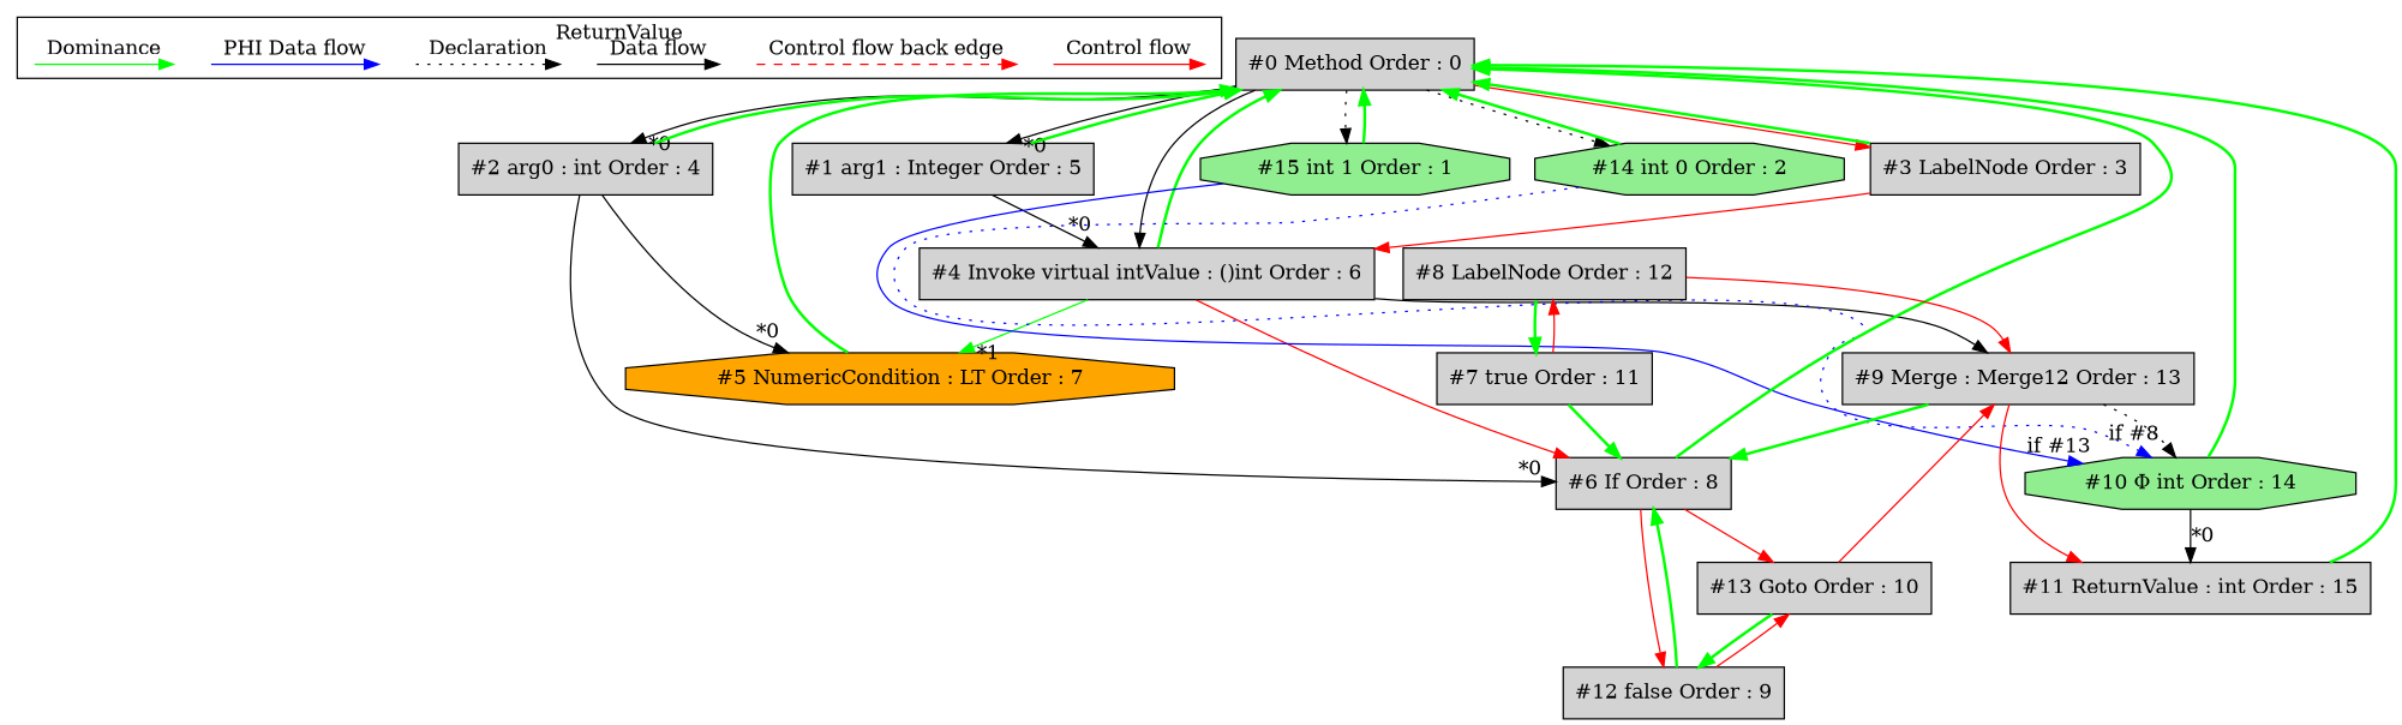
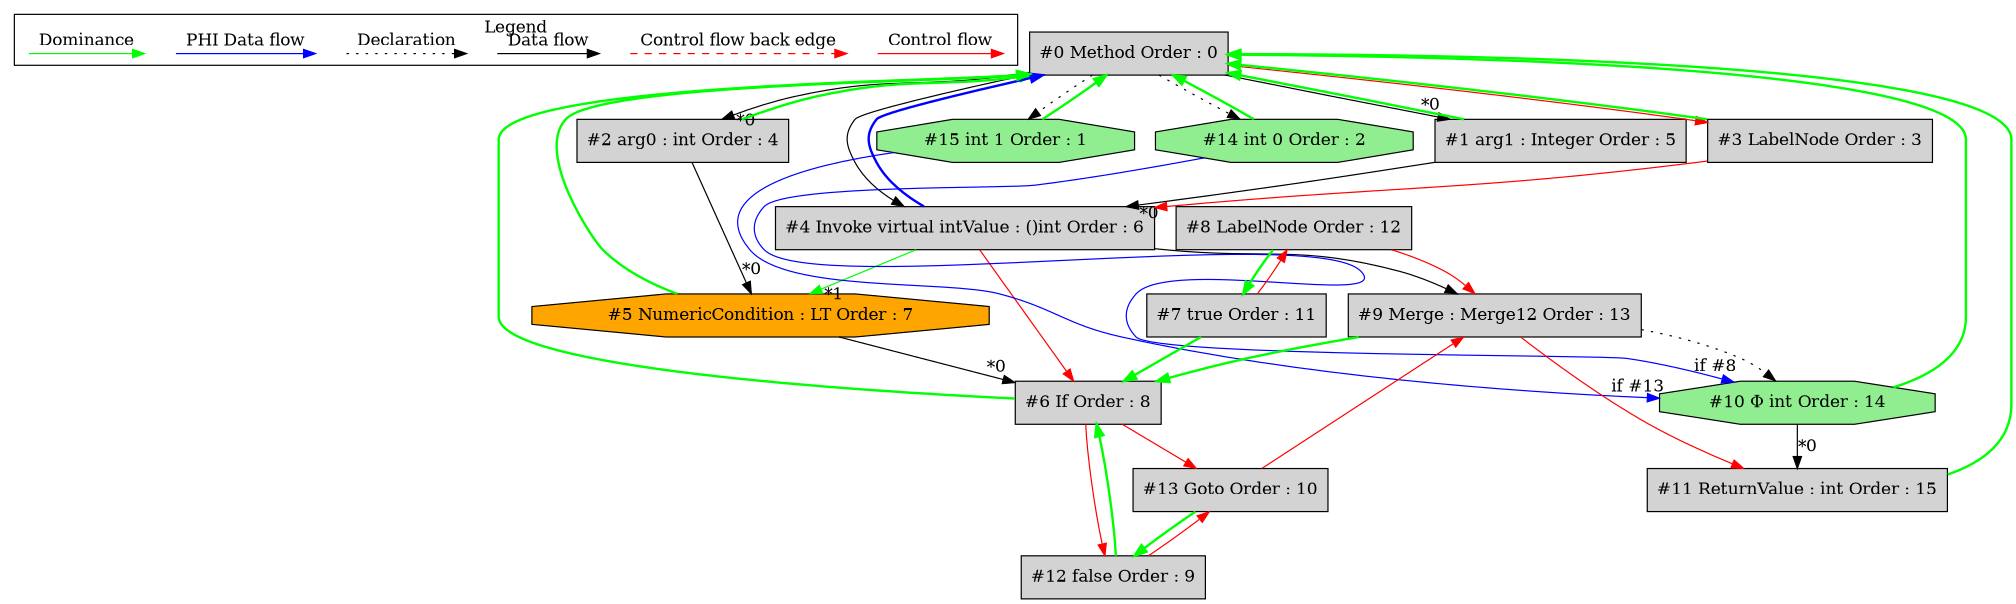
  digraph {
    ordering=in
    node [shape=point style=filled]
    edge [color=green]
    c0 [style=invis]
    c1 [style=invis]
    c2 [style=invis]
    c3 [style=invis]
    d0 [style=invis]
    d1 [style=invis]
    d2 [style=invis]
    d3 [style=invis]
    d4 [style=invis]
    d5 [style=invis]
    d6 [style=invis]
    d7 [style=invis]
    n13 [fillcolor=lightgrey label="#0 Method Order : 0" shape=box]
    n14 [fillcolor=lightgrey label="#1 arg1 : Integer Order : 5" shape=box]
    n15 [fillcolor=lightgrey label="#2 arg0 : int Order : 4" shape=box]
    n16 [fillcolor=lightgrey label="#3 LabelNode Order : 3" shape=box]
    n17 [fillcolor=lightgrey label="#4 Invoke virtual intValue : ()int Order : 6" shape=box]
    n18 [fillcolor=lightgreen label="#15 int 1 Order : 1" shape=octagon]
    n19 [fillcolor=lightgreen label="#14 int 0 Order : 2" shape=octagon]
    n20 [fillcolor=orange label="#5 NumericCondition : LT Order : 7" shape=octagon]
    n21 [fillcolor=lightgrey label="#6 If Order : 8" shape=box]
    n22 [fillcolor=lightgrey label="#9 Merge : Merge12 Order : 13" shape=box]
    n23 [fillcolor=lightgreen label="#10 Φ int Order : 14" shape=octagon]
    n24 [fillcolor=lightgrey label="#12 false Order : 9" shape=box]
    n25 [fillcolor=lightgrey label="#13 Goto Order : 10" shape=box]
    n26 [fillcolor=lightgrey label="#11 ReturnValue : int Order : 15" shape=box]
    n27 [fillcolor=lightgrey label="#7 true Order : 11" shape=box]
    n28 [fillcolor=lightgrey label="#8 LabelNode Order : 12" shape=box]
    subgraph cluster_1 {
-     label=ReturnValue
+     label=Legend
      subgraph sub_2 {
        label=Legend
        rank=same
        c0
        c1
        c2
        c3
        d0
        d1
        d2
        d3
        d4
        d5
        d6
        d7
      }
    }
    c0 -> c1 [color=red label="Control flow" style=solid]
    c2 -> c3 [color=red label="Control flow back edge" style=dashed]
    d0 -> d1 [label="Data flow" color=""]
    d2 -> d3 [label=Declaration style=dotted color=""]
    d4 -> d5 [color=blue label="PHI Data flow"]
    d6 -> d7 [label=Dominance]
    n13 -> n14 [headlabel="*0" labeldistance=2 color=""]
    n13 -> n15 [headlabel="*0" labeldistance=2 color=""]
    n13 -> n16 [color=red fontcolor=red labeldistance=2]
    n13 -> n17 [color=""]
    n13 -> n18 [style=dotted color=""]
    n13 -> n19 [style=dotted color=""]
    n14 -> n13 [dir=forward penwidth=2]
    n14 -> n17 [headlabel="*0" labeldistance=2 color=""]
    n15 -> n13 [dir=forward penwidth=2]
    n15 -> n20 [headlabel="*0" labeldistance=2 color=""]
    n16 -> n13 [dir=forward penwidth=2]
    n16 -> n17 [color=red fontcolor=red labeldistance=2]
-   n17 -> n13 [dir=forward penwidth=2]
+   n17 -> n13 [color=blue dir=forward penwidth=2]
    n17 -> n20 [headlabel="*1" labeldistance=2]
    n17 -> n21 [color=red fontcolor=red labeldistance=2]
    n17 -> n22 [color=""]
    n18 -> n13 [dir=forward penwidth=2]
    n18 -> n23 [color=blue constraint=false headlabel="if #13" labeldistance=2]
    n19 -> n13 [dir=forward penwidth=2]
-   n19 -> n23 [color=blue constraint=false headlabel="if #8" labeldistance=2 style=dotted]
+   n19 -> n23 [color=blue constraint=false headlabel="if #8" labeldistance=2]
    n20 -> n13 [dir=forward penwidth=2]
-   n15 -> n21 [headlabel="*0" labeldistance=2 color=""]
+   n20 -> n21 [headlabel="*0" labeldistance=2 color=""]
    n21 -> n13 [dir=forward penwidth=2]
    n21 -> n24 [color=red fontcolor=red labeldistance=2]
    n21 -> n25 [color=red fontcolor=red labeldistance=2]
    n22 -> n21 [dir=forward penwidth=2]
    n22 -> n23 [style=dotted color=""]
    n22 -> n26 [color=red fontcolor=red labeldistance=2]
    n23 -> n13 [dir=forward penwidth=2]
    n23 -> n26 [headlabel="*0" labeldistance=2 color=""]
    n24 -> n21 [dir=forward penwidth=2]
    n24 -> n25 [color=red fontcolor=red labeldistance=2]
    n25 -> n22 [color=red fontcolor=red labeldistance=2]
    n25 -> n24 [dir=forward penwidth=2]
    n26 -> n13 [dir=forward penwidth=2]
    n27 -> n21 [dir=forward penwidth=2]
    n27 -> n28 [color=red fontcolor=red labeldistance=2]
    n28 -> n22 [color=red fontcolor=red labeldistance=2]
    n28 -> n27 [dir=forward penwidth=2]
  }
